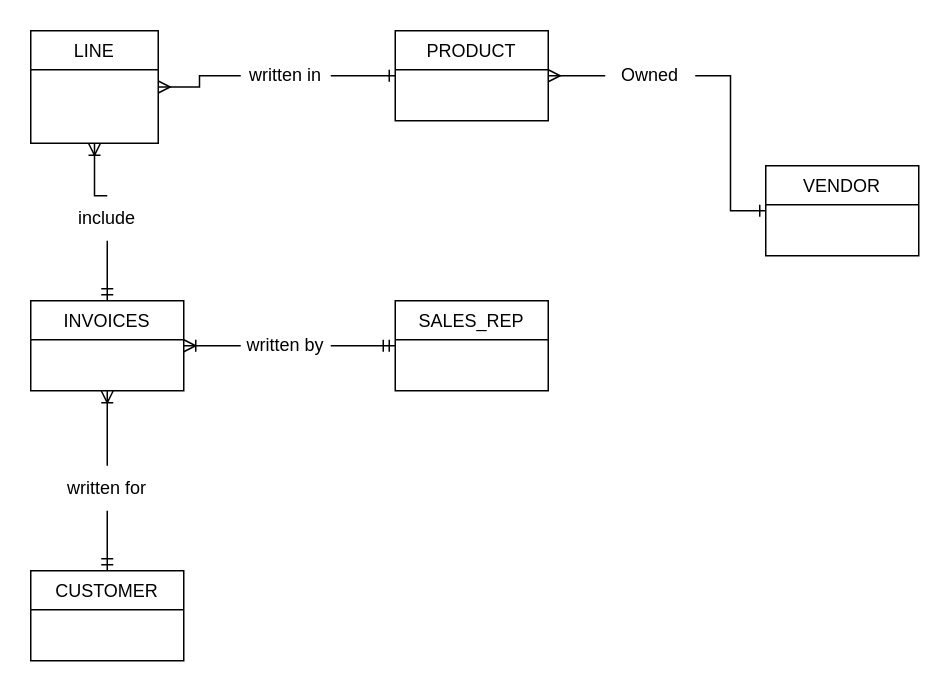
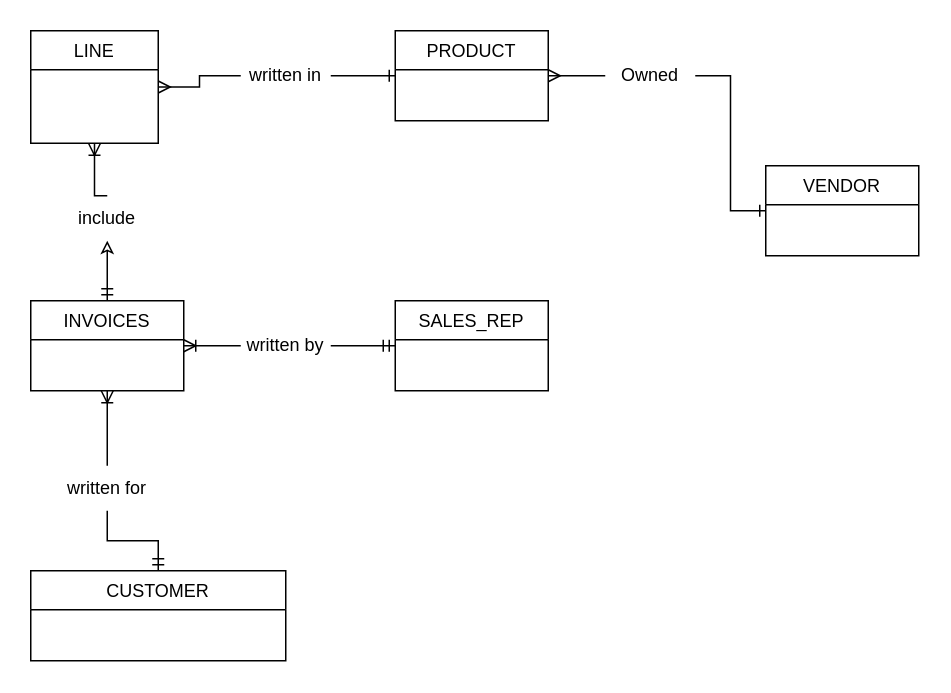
  <mxCell id="0" />
  <mxCell id="1" parent="0" />
  <mxCell id="2" value="SALES_REP" style="swimlane;fontStyle=0;align=center;verticalAlign=top;childLayout=stackLayout;horizontal=1;startSize=26;horizontalStack=0;resizeParent=1;resizeLast=0;collapsible=1;marginBottom=0;rounded=0;shadow=0;strokeWidth=1;" parent="1" vertex="1"><mxGeometry x="263" y="200" width="102" height="60" as="geometry"><mxRectangle x="550" y="140" width="160" height="26" as="alternateBounds" /></mxGeometry></mxCell>
  <mxCell id="3" style="edgeStyle=orthogonalEdgeStyle;rounded=0;orthogonalLoop=1;jettySize=auto;html=1;exitX=1;exitY=0.5;exitDx=0;exitDy=0;entryX=0;entryY=0.5;entryDx=0;entryDy=0;startArrow=none;startFill=0;endArrow=ERmandOne;endFill=0;" edge="1" parent="1" source="9" target="2"><mxGeometry relative="1" as="geometry" /></mxCell>
  <mxCell id="4" value="INVOICES" style="swimlane;fontStyle=0;align=center;verticalAlign=top;childLayout=stackLayout;horizontal=1;startSize=26;horizontalStack=0;resizeParent=1;resizeLast=0;collapsible=1;marginBottom=0;rounded=0;shadow=0;strokeWidth=1;" vertex="1" parent="1"><mxGeometry x="20" y="200" width="102" height="60" as="geometry"><mxRectangle x="550" y="140" width="160" height="26" as="alternateBounds" /></mxGeometry></mxCell>
  <mxCell id="5" style="edgeStyle=orthogonalEdgeStyle;rounded=0;orthogonalLoop=1;jettySize=auto;html=1;exitX=0.5;exitY=0;exitDx=0;exitDy=0;entryX=0.5;entryY=1;entryDx=0;entryDy=0;startArrow=none;startFill=0;endArrow=ERoneToMany;endFill=0;" edge="1" parent="1" source="11" target="4"><mxGeometry relative="1" as="geometry" /></mxCell>
- <mxCell id="6" value="CUSTOMER" style="swimlane;fontStyle=0;align=center;verticalAlign=top;childLayout=stackLayout;horizontal=1;startSize=26;horizontalStack=0;resizeParent=1;resizeLast=0;collapsible=1;marginBottom=0;rounded=0;shadow=0;strokeWidth=1;" vertex="1" parent="1"><mxGeometry x="20" y="380" width="102" height="60" as="geometry"><mxRectangle x="550" y="140" width="160" height="26" as="alternateBounds" /></mxGeometry></mxCell>
+ <mxCell id="6" value="CUSTOMER" style="swimlane;fontStyle=0;align=center;verticalAlign=top;childLayout=stackLayout;horizontal=1;startSize=26;horizontalStack=0;resizeParent=1;resizeLast=0;collapsible=1;marginBottom=0;rounded=0;shadow=0;strokeWidth=1;" vertex="1" parent="1"><mxGeometry x="20" y="380" width="170" height="60" as="geometry"><mxRectangle x="550" y="140" width="160" height="26" as="alternateBounds" /></mxGeometry></mxCell>
  <mxCell id="7" value="PRODUCT" style="swimlane;fontStyle=0;align=center;verticalAlign=top;childLayout=stackLayout;horizontal=1;startSize=26;horizontalStack=0;resizeParent=1;resizeLast=0;collapsible=1;marginBottom=0;rounded=0;shadow=0;strokeWidth=1;" vertex="1" parent="1"><mxGeometry x="263" y="20" width="102" height="60" as="geometry"><mxRectangle x="550" y="140" width="160" height="26" as="alternateBounds" /></mxGeometry></mxCell>
  <mxCell id="8" value="VENDOR" style="swimlane;fontStyle=0;align=center;verticalAlign=top;childLayout=stackLayout;horizontal=1;startSize=26;horizontalStack=0;resizeParent=1;resizeLast=0;collapsible=1;marginBottom=0;rounded=0;shadow=0;strokeWidth=1;" vertex="1" parent="1"><mxGeometry x="510" y="110" width="102" height="60" as="geometry"><mxRectangle x="550" y="140" width="160" height="26" as="alternateBounds" /></mxGeometry></mxCell>
  <mxCell id="9" value="written by" style="text;html=1;strokeColor=none;fillColor=none;align=center;verticalAlign=middle;whiteSpace=wrap;rounded=0;" vertex="1" parent="1"><mxGeometry x="160" y="215" width="60" height="30" as="geometry" /></mxCell>
  <mxCell id="10" value="" style="edgeStyle=orthogonalEdgeStyle;rounded=0;orthogonalLoop=1;jettySize=auto;html=1;exitX=1;exitY=0.5;exitDx=0;exitDy=0;entryX=0;entryY=0.5;entryDx=0;entryDy=0;startArrow=ERoneToMany;startFill=0;endArrow=none;endFill=0;" edge="1" parent="1" source="4" target="9"><mxGeometry relative="1" as="geometry"><mxPoint x="142" y="230" as="sourcePoint" /><mxPoint x="240" y="230" as="targetPoint" /></mxGeometry></mxCell>
  <mxCell id="11" value="written for" style="text;html=1;strokeColor=none;fillColor=none;align=center;verticalAlign=middle;whiteSpace=wrap;rounded=0;" vertex="1" parent="1"><mxGeometry x="41" y="310" width="60" height="30" as="geometry" /></mxCell>
  <mxCell id="12" value="" style="edgeStyle=orthogonalEdgeStyle;rounded=0;orthogonalLoop=1;jettySize=auto;html=1;exitX=0.5;exitY=0;exitDx=0;exitDy=0;entryX=0.5;entryY=1;entryDx=0;entryDy=0;startArrow=ERmandOne;startFill=0;endArrow=none;endFill=0;" edge="1" parent="1" source="6" target="11"><mxGeometry relative="1" as="geometry"><mxPoint x="71" y="380" as="sourcePoint" /><mxPoint x="71" y="260" as="targetPoint" /></mxGeometry></mxCell>
  <mxCell id="13" value="LINE" style="swimlane;fontStyle=0;align=center;verticalAlign=top;childLayout=stackLayout;horizontal=1;startSize=26;horizontalStack=0;resizeParent=1;resizeLast=0;collapsible=1;marginBottom=0;rounded=0;shadow=0;strokeWidth=1;" vertex="1" parent="1"><mxGeometry x="20" y="20" width="85" height="75" as="geometry"><mxRectangle x="550" y="140" width="160" height="26" as="alternateBounds" /></mxGeometry></mxCell>
  <mxCell id="14" style="edgeStyle=orthogonalEdgeStyle;rounded=0;orthogonalLoop=1;jettySize=auto;html=1;exitX=0.5;exitY=0;exitDx=0;exitDy=0;startArrow=none;startFill=0;endArrow=ERoneToMany;endFill=0;entryX=0.5;entryY=1;entryDx=0;entryDy=0;" edge="1" parent="1" source="15" target="13"><mxGeometry relative="1" as="geometry"><mxPoint x="100" y="100" as="targetPoint" /></mxGeometry></mxCell>
  <mxCell id="15" value="include" style="text;html=1;strokeColor=none;fillColor=none;align=center;verticalAlign=middle;whiteSpace=wrap;rounded=0;" vertex="1" parent="1"><mxGeometry x="41" y="130" width="60" height="30" as="geometry" /></mxCell>
- <mxCell id="16" value="" style="edgeStyle=orthogonalEdgeStyle;rounded=0;orthogonalLoop=1;jettySize=auto;html=1;entryX=0.5;entryY=1;entryDx=0;entryDy=0;startArrow=ERmandOne;startFill=0;endArrow=none;endFill=0;" edge="1" parent="1" target="15" source="4"><mxGeometry relative="1" as="geometry"><mxPoint x="71" y="200" as="sourcePoint" /><mxPoint x="71" y="80" as="targetPoint" /></mxGeometry></mxCell>
+ <mxCell id="16" value="" style="edgeStyle=orthogonalEdgeStyle;rounded=0;orthogonalLoop=1;jettySize=auto;html=1;entryX=0.5;entryY=1;entryDx=0;entryDy=0;startArrow=ERmandOne;startFill=0;endArrow=classic;endFill=0;" edge="1" parent="1" target="15" source="4"><mxGeometry relative="1" as="geometry"><mxPoint x="71" y="200" as="sourcePoint" /><mxPoint x="71" y="80" as="targetPoint" /></mxGeometry></mxCell>
  <mxCell id="17" style="edgeStyle=orthogonalEdgeStyle;rounded=0;orthogonalLoop=1;jettySize=auto;html=1;exitX=1;exitY=0.5;exitDx=0;exitDy=0;startArrow=none;startFill=0;endArrow=ERone;endFill=0;entryX=0;entryY=0.5;entryDx=0;entryDy=0;" edge="1" parent="1" source="18" target="7"><mxGeometry relative="1" as="geometry"><mxPoint x="220" y="120" as="targetPoint" /></mxGeometry></mxCell>
  <mxCell id="18" value="written in" style="text;html=1;strokeColor=none;fillColor=none;align=center;verticalAlign=middle;whiteSpace=wrap;rounded=0;" vertex="1" parent="1"><mxGeometry x="160" y="35" width="60" height="30" as="geometry" /></mxCell>
  <mxCell id="19" value="" style="edgeStyle=orthogonalEdgeStyle;rounded=0;orthogonalLoop=1;jettySize=auto;html=1;entryX=0;entryY=0.5;entryDx=0;entryDy=0;startArrow=ERmany;startFill=0;endArrow=none;endFill=0;exitX=1;exitY=0.5;exitDx=0;exitDy=0;" edge="1" parent="1" target="18" source="13"><mxGeometry relative="1" as="geometry"><mxPoint x="150" y="110" as="sourcePoint" /><mxPoint x="240" y="50" as="targetPoint" /></mxGeometry></mxCell>
  <mxCell id="20" style="edgeStyle=orthogonalEdgeStyle;rounded=0;orthogonalLoop=1;jettySize=auto;html=1;exitX=1;exitY=0.5;exitDx=0;exitDy=0;startArrow=none;startFill=0;endArrow=ERone;endFill=0;entryX=0;entryY=0.5;entryDx=0;entryDy=0;" edge="1" parent="1" source="21" target="8"><mxGeometry relative="1" as="geometry"><mxPoint x="480" y="120" as="targetPoint" /></mxGeometry></mxCell>
  <mxCell id="21" value="Owned" style="text;html=1;strokeColor=none;fillColor=none;align=center;verticalAlign=middle;whiteSpace=wrap;rounded=0;" vertex="1" parent="1"><mxGeometry x="403" y="35" width="60" height="30" as="geometry" /></mxCell>
  <mxCell id="22" value="" style="edgeStyle=orthogonalEdgeStyle;rounded=0;orthogonalLoop=1;jettySize=auto;html=1;entryX=0;entryY=0.5;entryDx=0;entryDy=0;startArrow=ERmany;startFill=0;endArrow=none;endFill=0;exitX=1;exitY=0.5;exitDx=0;exitDy=0;" edge="1" parent="1" target="21" source="7"><mxGeometry relative="1" as="geometry"><mxPoint x="380" y="100" as="sourcePoint" /><mxPoint x="483" y="50" as="targetPoint" /></mxGeometry></mxCell>
